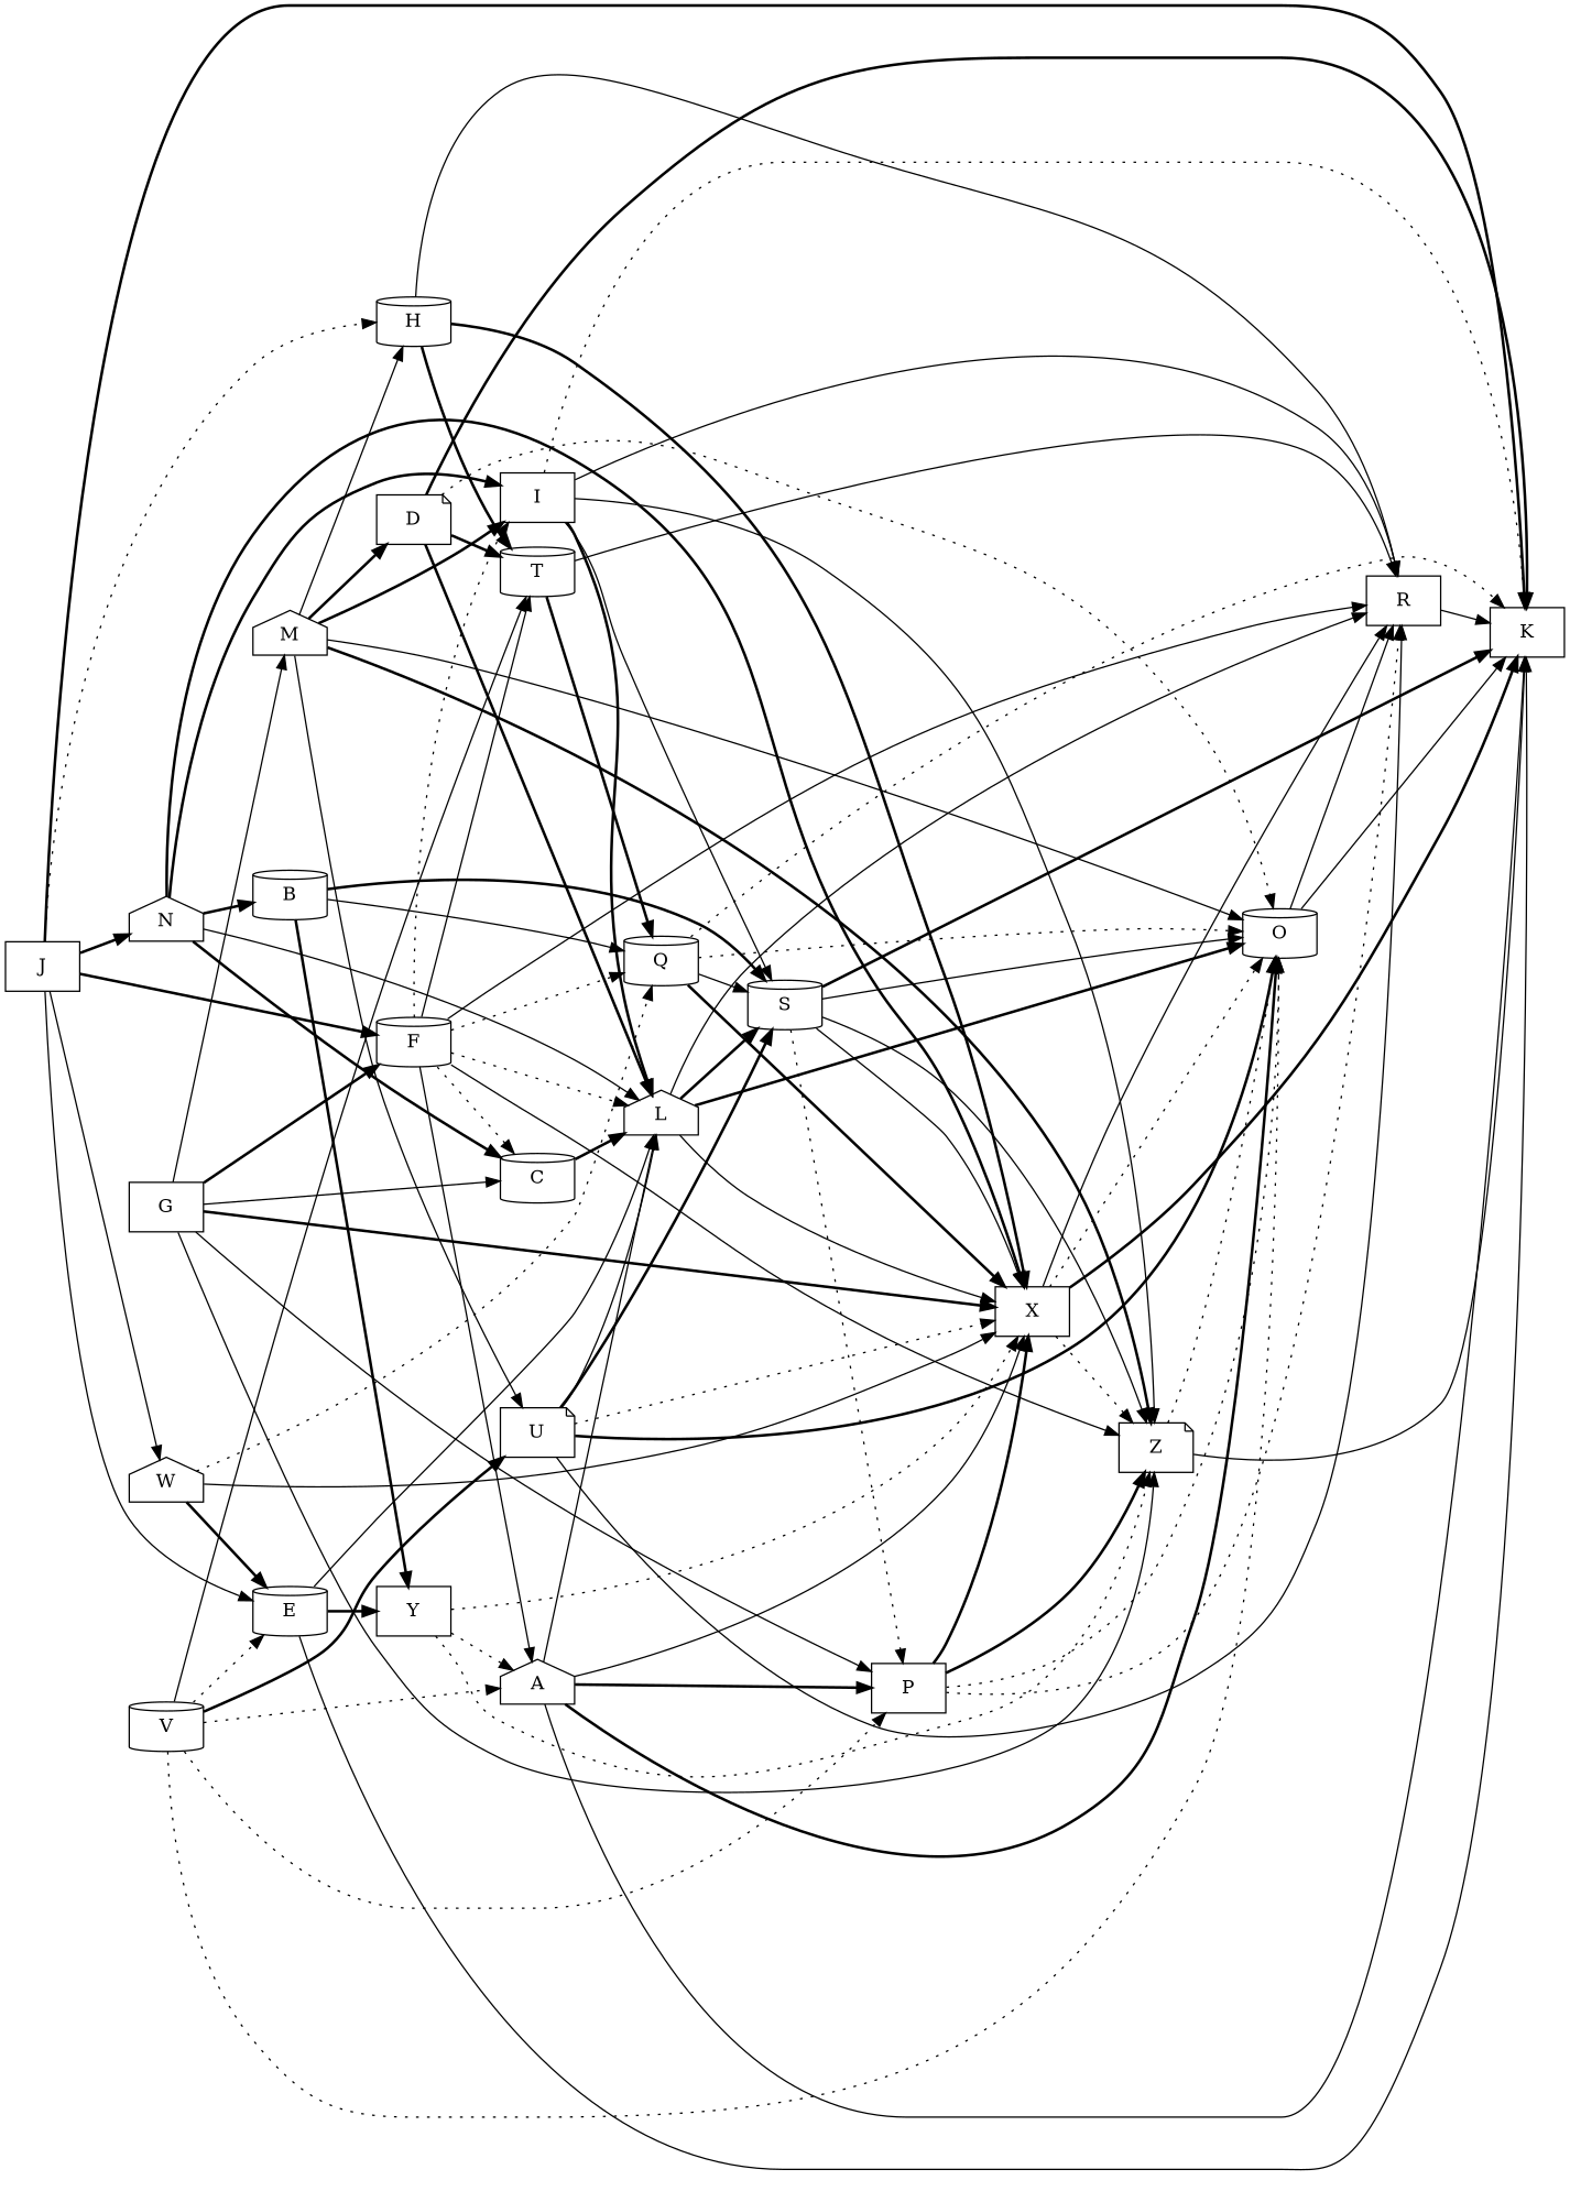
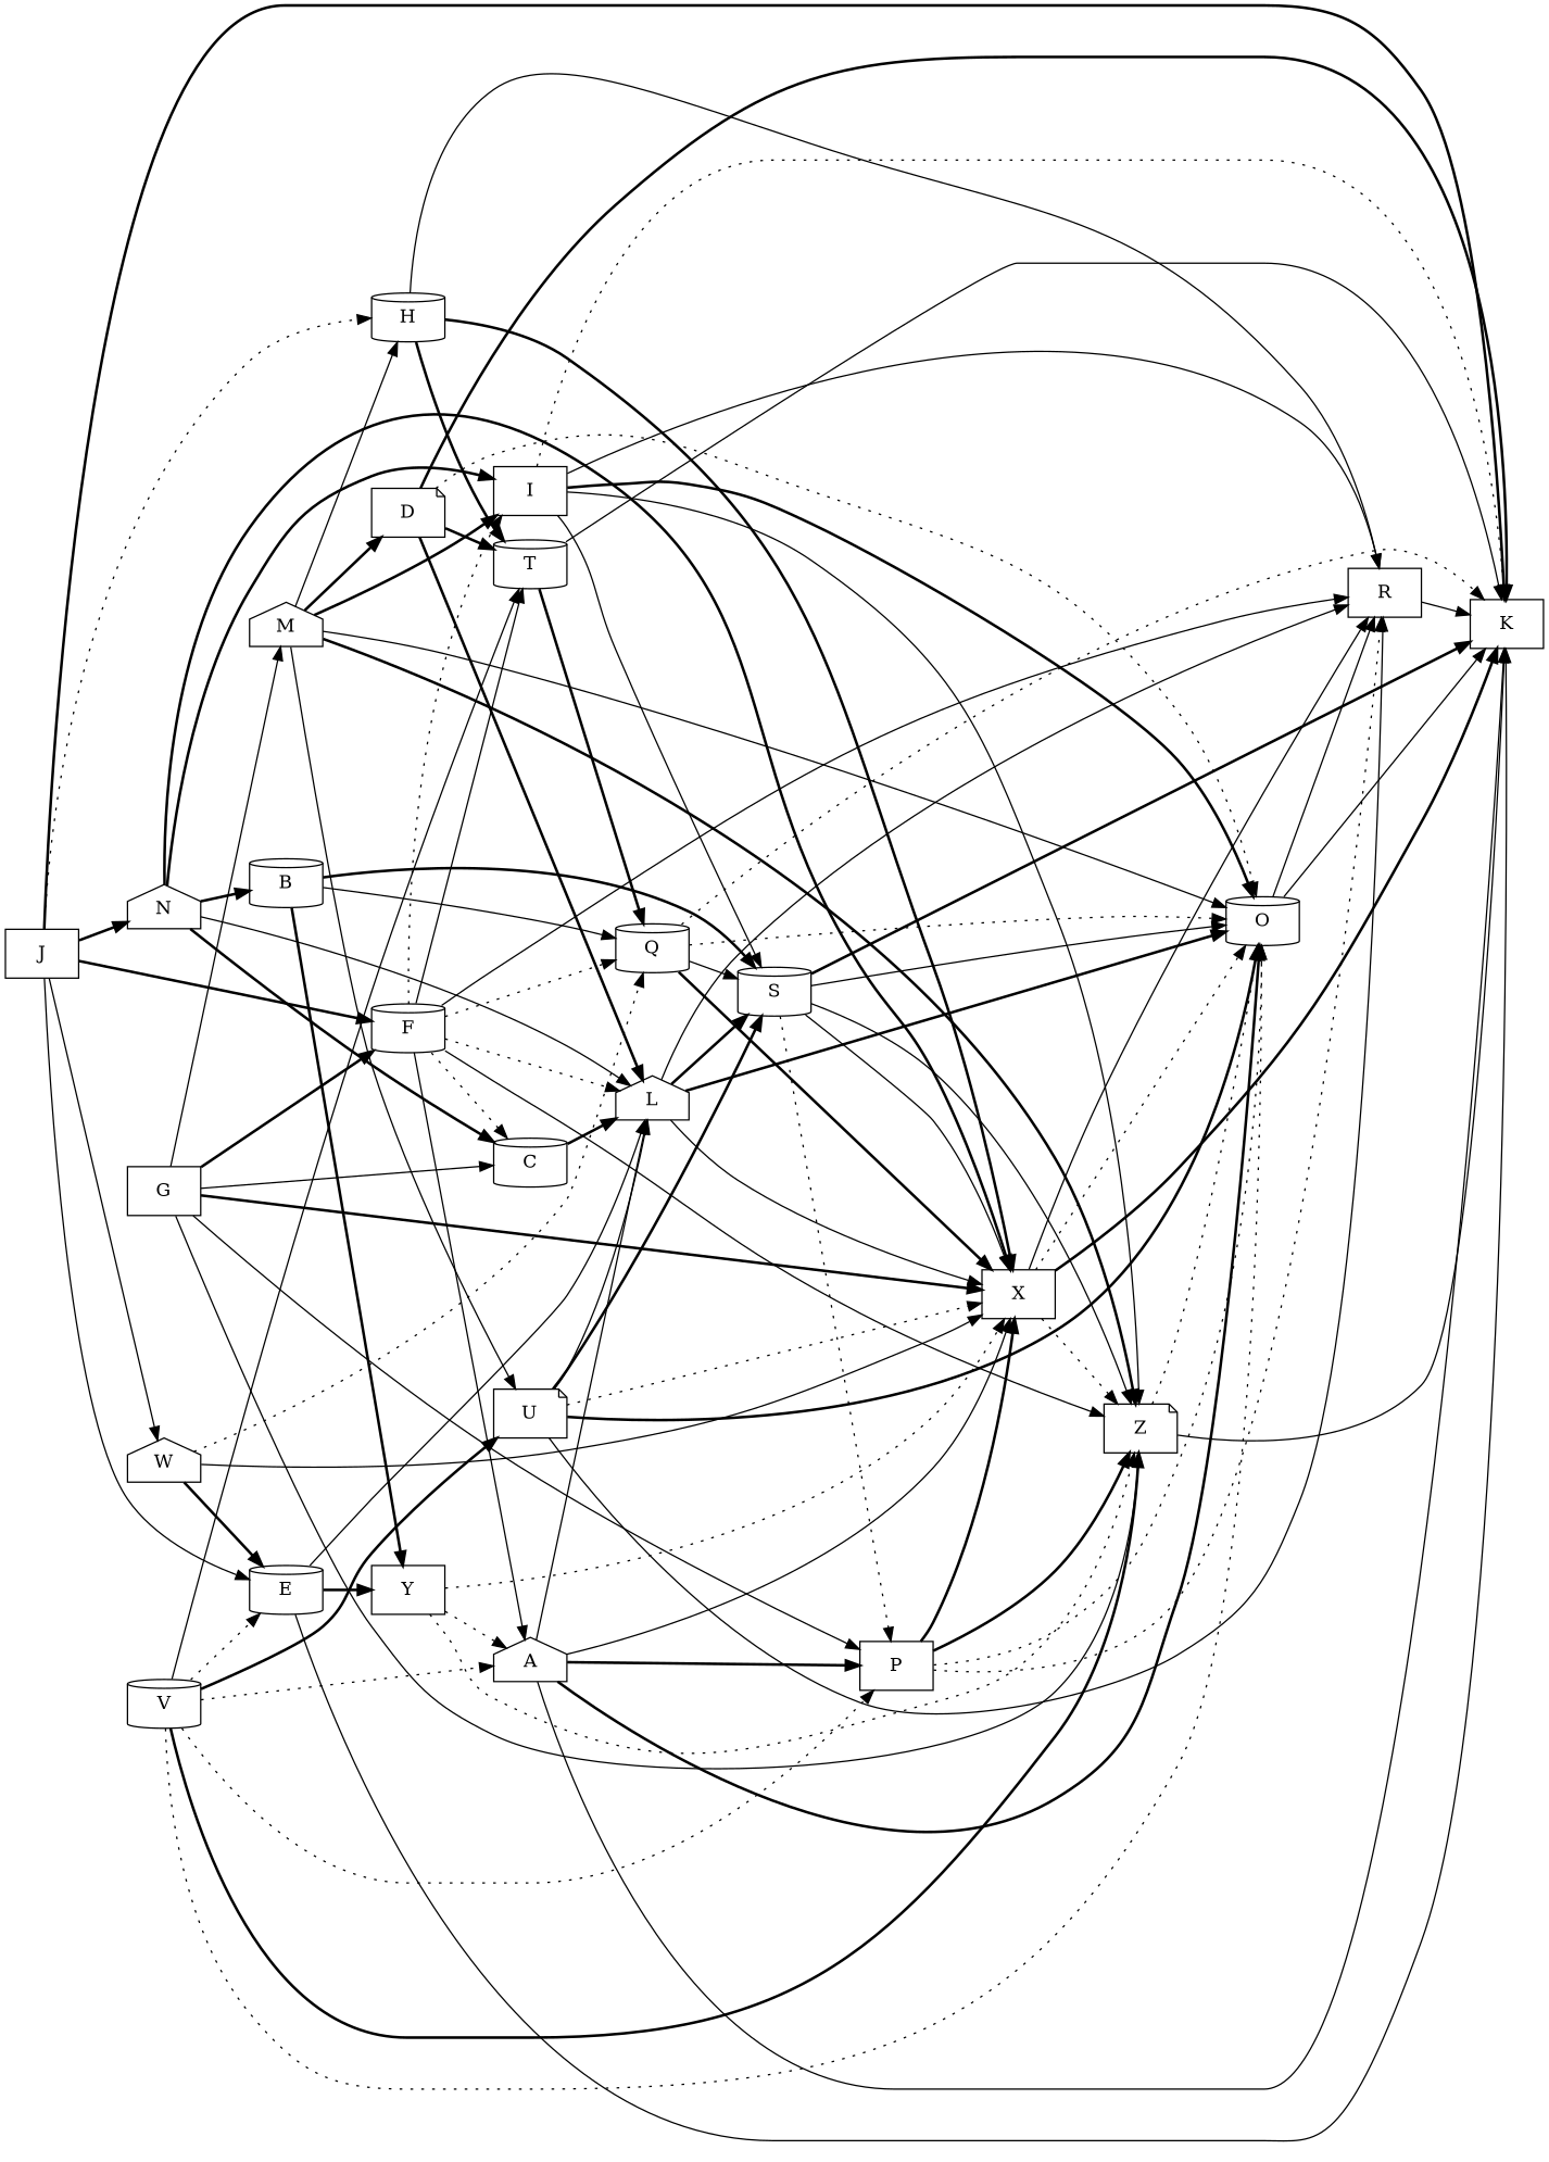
  digraph {
    rankdir=LR
    node [shape=cylinder]
    edge [style=solid]
    J [shape=box]
    H
    W [shape=house]
    K [shape=box]
    E
    F
    N [shape=house]
    X [shape=box]
    R [shape=box]
    T
    Q
    L [shape=house]
    Y [shape=box]
    I [shape=box]
    Z [shape=note]
    A [shape=house]
    C
    B
    O
    S
    V
    P [shape=box]
    U [shape=note]
    G [shape=box]
    M [shape=house]
    D [shape=note]
    J -> H [style=dotted]
    J -> W
    J -> K [style=bold]
    J -> E
    J -> F [style=bold]
    J -> N [style=bold]
    H -> X [style=bold]
    H -> R
    H -> T [style=bold]
    W -> E [style=bold]
    W -> X
    W -> Q [style=dotted]
    E -> K
    E -> L
    E -> Y [style=bold]
    F -> R
    F -> T
    F -> Q [style=dotted]
    F -> L [style=dotted]
    F -> I [style=dotted]
    F -> Z
    F -> A
    F -> C [style=dotted]
    N -> X [style=bold]
    N -> L
    N -> I [style=bold]
    N -> C [style=bold]
    N -> B [style=bold]
    X -> K [style=bold]
    X -> R
    X -> Z [style=dotted]
    X -> O [style=dotted]
    R -> K
-   T -> R
+   T -> K
    T -> Q [style=bold]
    Q -> K [style=dotted]
    Q -> X [style=bold]
    Q -> O [style=dotted]
    Q -> S
    L -> X
    L -> R
    L -> O [style=bold]
    L -> S [style=bold]
    Y -> X [style=dotted]
    Y -> Z [style=dotted]
    Y -> A [style=dotted]
    I -> K [style=dotted]
    I -> R
    I -> Z
-   I -> L [style=bold]
+   I -> O [style=bold]
    I -> S
    Z -> K
    Z -> O [style=dotted]
    A -> K
    A -> X
    A -> L
    A -> O [style=bold]
    A -> P [style=bold]
    C -> L [style=bold]
    B -> Q
    B -> Y [style=bold]
    B -> S [style=bold]
    O -> K
    O -> R
    S -> K [style=bold]
    S -> X
    S -> Z
    S -> O
    S -> P [style=dotted]
    V -> E [style=dotted]
    V -> T
+   V -> Z [style=bold]
    V -> A [style=dotted]
    V -> O [style=dotted]
    V -> P [style=dotted]
    V -> U [style=bold]
    P -> X [style=bold]
    P -> R [style=dotted]
    P -> Z [style=bold]
    P -> O [style=dotted]
    U -> X [style=dotted]
    U -> R
    U -> L
    U -> O [style=bold]
    U -> S [style=bold]
    G -> F [style=bold]
    G -> X [style=bold]
    G -> Z
    G -> C
    G -> P
    G -> M
    M -> H
    M -> I [style=bold]
    M -> Z [style=bold]
    M -> O
    M -> U
    M -> D [style=bold]
    D -> K [style=bold]
    D -> T [style=bold]
    D -> L [style=bold]
    D -> O [style=dotted]
  }
